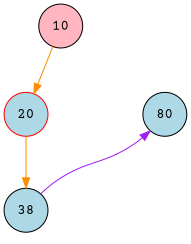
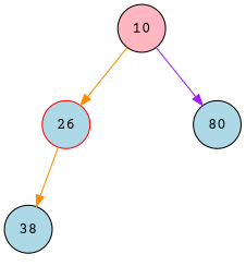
  digraph {
    fontname="Courier Prime"
    node [fillcolor=lightblue fontname="Courier Prime" shape=circle style=filled]
    edge [fontname="Courier Prime" style=invis]
-   20 [color=red width=0.6]
+   20 [color=red width=0.6 label=26]
    m10 [style=invis width=0.1 fillcolor=""]
    80 [width=0.6]
    m20 [style=invis width=0.1 fillcolor=""]
    n5 [label=38 width=0.6]
    10 [fillcolor=lightpink width=0.6]
    subgraph sub_1 {
      rank=same
      20
      m10
      80
    }
    subgraph sub_2 {
      rank=same
      m20
      n5
    }
    20 -> m10
    20 -> m20
    20 -> n5 [color=darkorange style=""]
    m10 -> 80
    n5 -> m20
    10 -> 20 [color=darkorange style=""]
    10 -> m10
-   n5 -> 80 [color=purple style=""]
+   10 -> 80 [color=purple style=""]
  }
